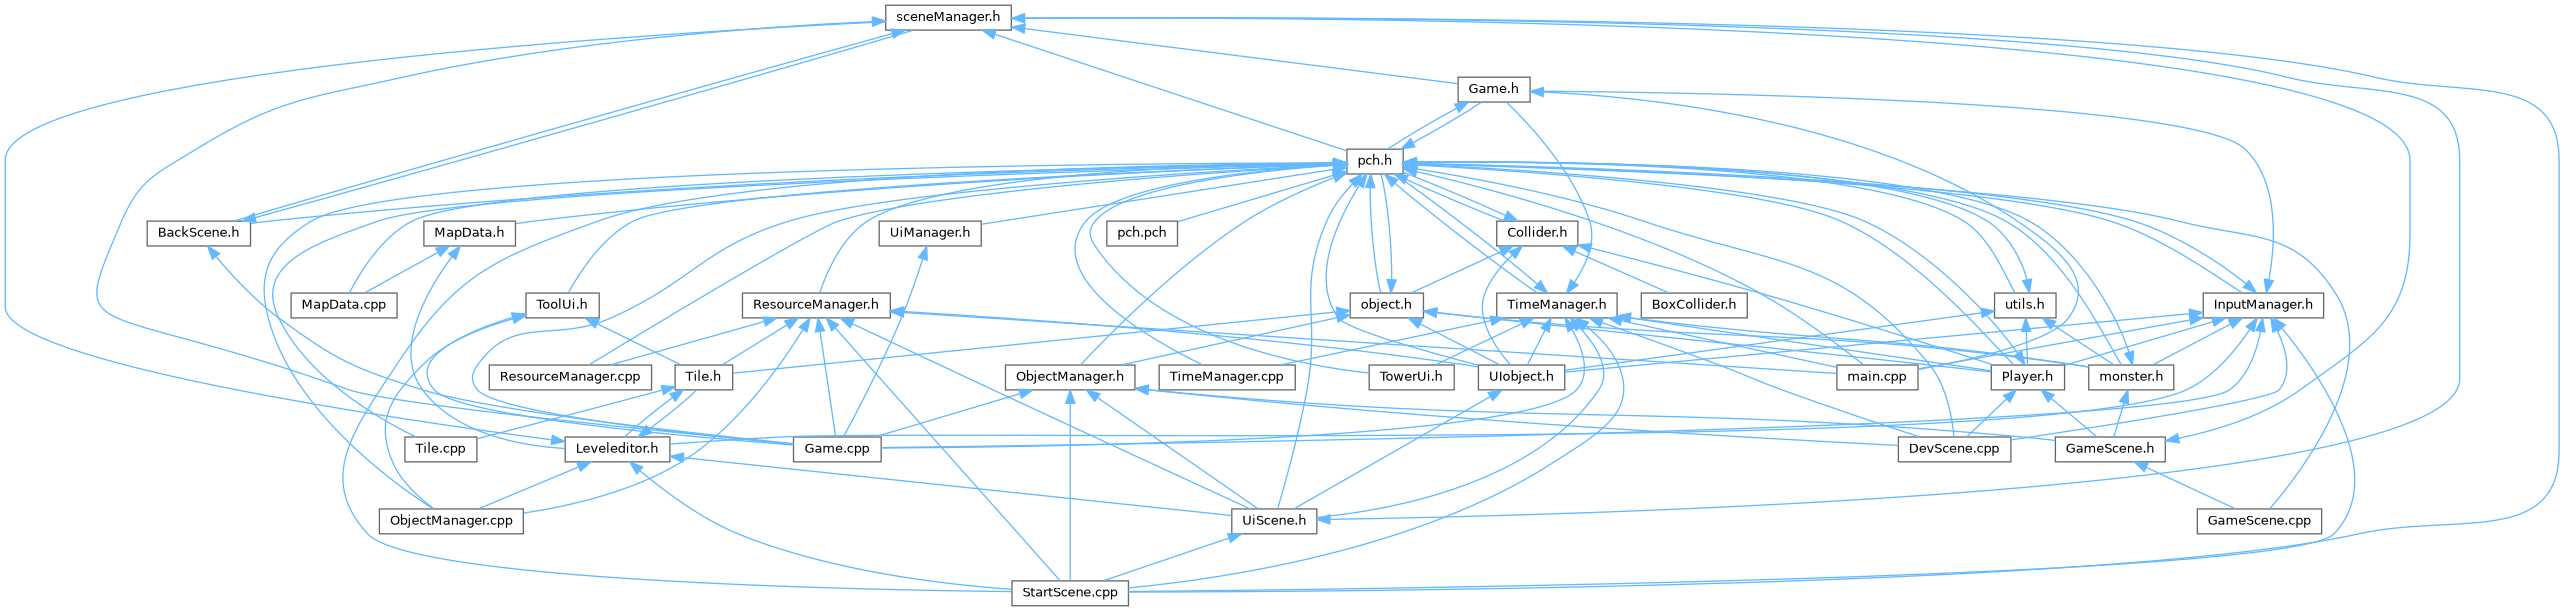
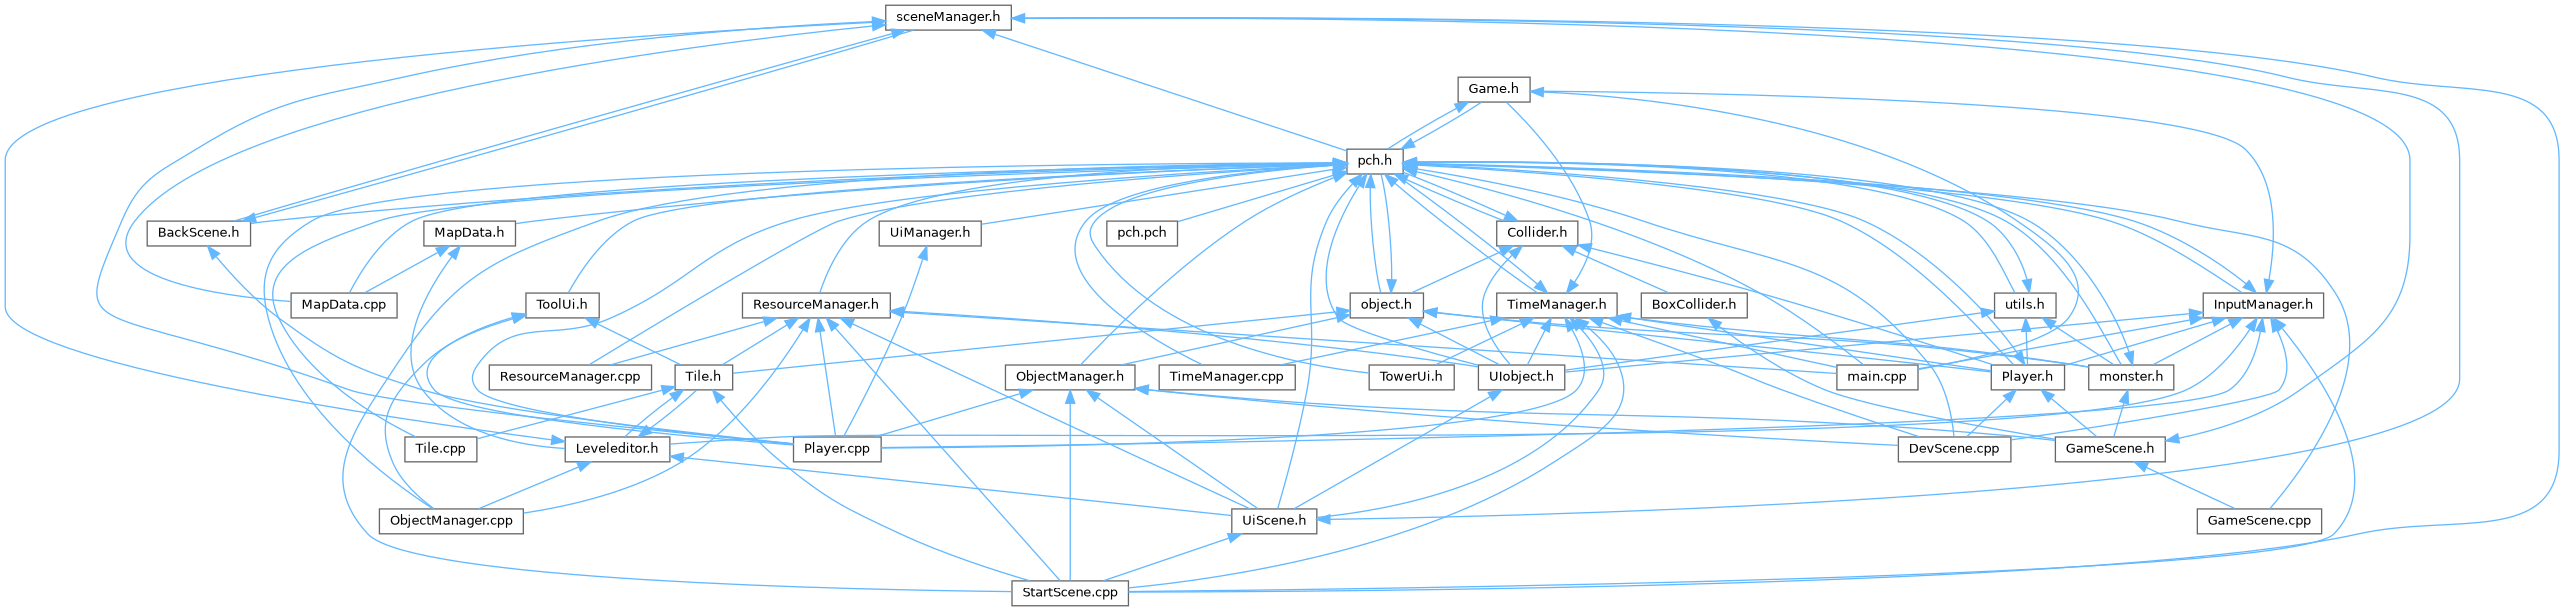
  digraph {
    node [color=grey40 fillcolor=white fontname=Helvetica fontsize=10 shape=box style=filled]
    edge [color=steelblue1 dir=back fontname=Helvetica fontsize=10 labelfontname=Helvetica labelfontsize=10 style=solid]
-   n1 [height=0.2 label="Game.cpp" width=0.4]
+   n1 [height=0.2 label="Player.cpp" width=0.4]
    n2 [height=0.2 label="StartScene.cpp" width=0.4]
    n3 [height=0.2 label="sceneManager.h" width=0.4]
    n4 [height=0.2 label="BackScene.h" width=0.4]
    n5 [height=0.2 label="Game.h" width=0.4]
    n6 [height=0.2 label="pch.h" width=0.4]
    n7 [height=0.2 label="main.cpp" width=0.4]
    n8 [height=0.2 label="Collider.h" width=0.4]
    n9 [height=0.2 label="GameScene.cpp" width=0.4]
    n10 [height=0.2 label="Player.h" width=0.4]
    n11 [height=0.2 label="DevScene.cpp" width=0.4]
    n12 [height=0.2 label="UIobject.h" width=0.4]
    n13 [height=0.2 label="UiScene.h" width=0.4]
    n14 [height=0.2 label="object.h" width=0.4]
    n15 [height=0.2 label="ObjectManager.h" width=0.4]
    n16 [height=0.2 label="ObjectManager.cpp" width=0.4]
    n17 [height=0.2 label="Tile.cpp" width=0.4]
    n18 [height=0.2 label="monster.h" width=0.4]
    n19 [height=0.2 label="InputManager.h" width=0.4]
    n20 [height=0.2 label="MapData.cpp" width=0.4]
    n21 [height=0.2 label="MapData.h" width=0.4]
    n22 [height=0.2 label="ResourceManager.cpp" width=0.4]
    n23 [height=0.2 label="ResourceManager.h" width=0.4]
    n24 [height=0.2 label="TimeManager.cpp" width=0.4]
    n25 [height=0.2 label="TimeManager.h" width=0.4]
    n26 [height=0.2 label="TowerUi.h" width=0.4]
    n27 [height=0.2 label="ToolUi.h" width=0.4]
    n28 [height=0.2 label="UiManager.h" width=0.4]
    n29 [height=0.2 label="pch.pch" width=0.4]
    n30 [height=0.2 label="utils.h" width=0.4]
    n31 [height=0.2 label="BoxCollider.h" width=0.4]
    n32 [height=0.2 label="GameScene.h" width=0.4]
    n33 [height=0.2 label="Tile.h" width=0.4]
    n34 [height=0.2 label="Leveleditor.h" width=0.4]
    n3 -> n1
    n3 -> n2
    n3 -> n4
-   n3 -> n5
+   n3 -> n20
    n3 -> n6
    n4 -> n1
    n4 -> n3
    n5 -> n6
    n5 -> n7
    n6 -> n1
    n6 -> n2
    n6 -> n4
    n6 -> n5
    n6 -> n7
    n6 -> n8
    n6 -> n9
    n6 -> n10
    n6 -> n11
    n6 -> n12
    n6 -> n13
    n6 -> n14
    n6 -> n15
    n6 -> n16
    n6 -> n17
    n6 -> n18
    n6 -> n19
    n6 -> n20
    n6 -> n21
    n6 -> n22
    n6 -> n23
    n6 -> n24
    n6 -> n25
    n6 -> n26
    n6 -> n27
    n6 -> n28
    n6 -> n29
    n6 -> n30
    n8 -> n6
    n8 -> n10
    n8 -> n12
    n8 -> n14
    n8 -> n31
    n10 -> n6
    n10 -> n11
    n10 -> n32
    n12 -> n13
    n13 -> n2
    n13 -> n3
    n14 -> n6
    n14 -> n10
    n14 -> n12
    n14 -> n15
    n14 -> n18
    n14 -> n33
    n15 -> n1
    n15 -> n2
    n15 -> n11
    n15 -> n13
    n15 -> n32
    n18 -> n6
    n18 -> n32
    n19 -> n1
    n19 -> n2
    n19 -> n5
    n19 -> n6
    n19 -> n7
    n19 -> n10
    n19 -> n11
    n19 -> n12
    n19 -> n18
    n19 -> n34
    n21 -> n20
    n21 -> n34
    n23 -> n1
    n23 -> n2
    n23 -> n7
    n23 -> n12
    n23 -> n13
    n23 -> n16
    n23 -> n22
    n23 -> n33
    n25 -> n1
    n25 -> n2
    n25 -> n5
    n25 -> n6
    n25 -> n7
    n25 -> n10
    n25 -> n11
    n25 -> n12
    n25 -> n13
    n25 -> n18
    n25 -> n24
    n25 -> n26
    n27 -> n1
    n27 -> n16
    n27 -> n33
    n28 -> n1
    n30 -> n6
    n30 -> n10
    n30 -> n12
    n30 -> n18
+   n31 -> n32
    n32 -> n3
    n32 -> n9
    n33 -> n17
    n33 -> n34
-   n34 -> n2
+   n33 -> n2
    n34 -> n3
    n34 -> n13
    n34 -> n16
    n34 -> n33
  }
